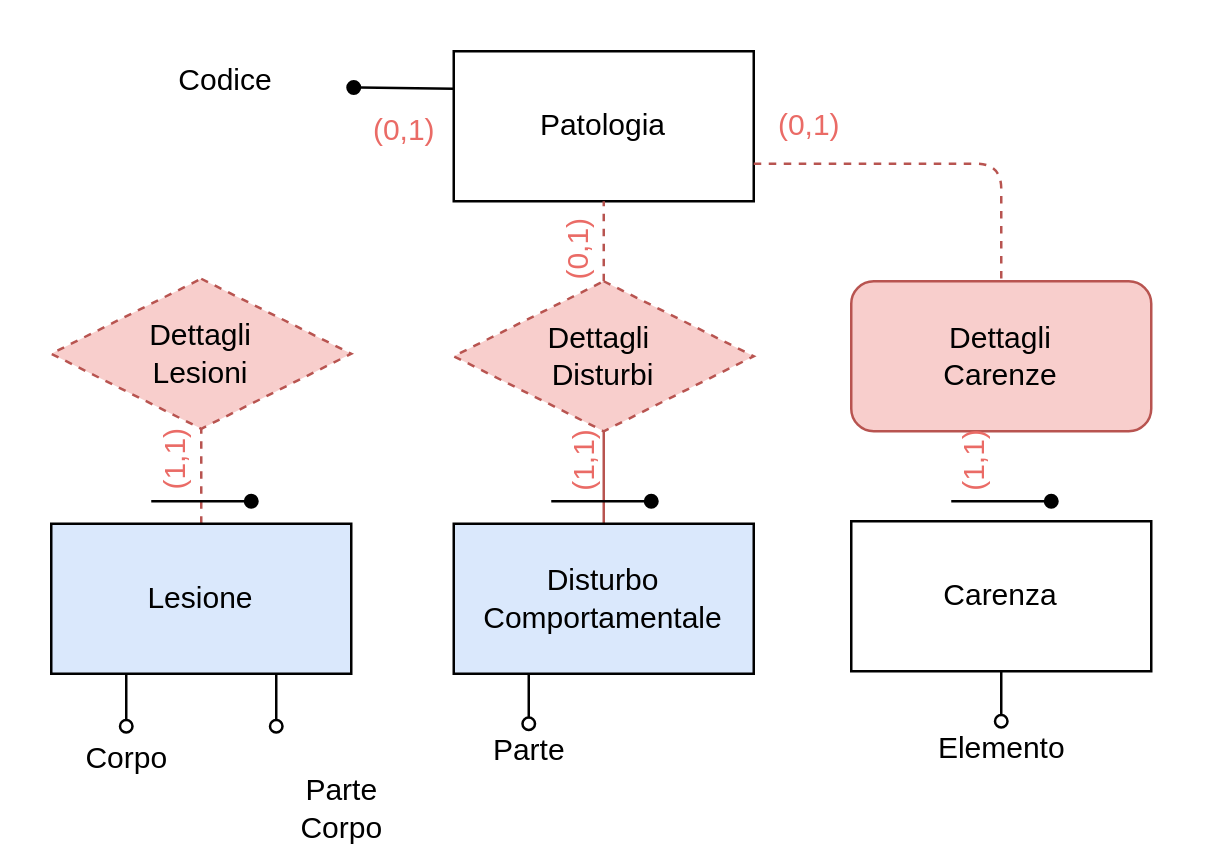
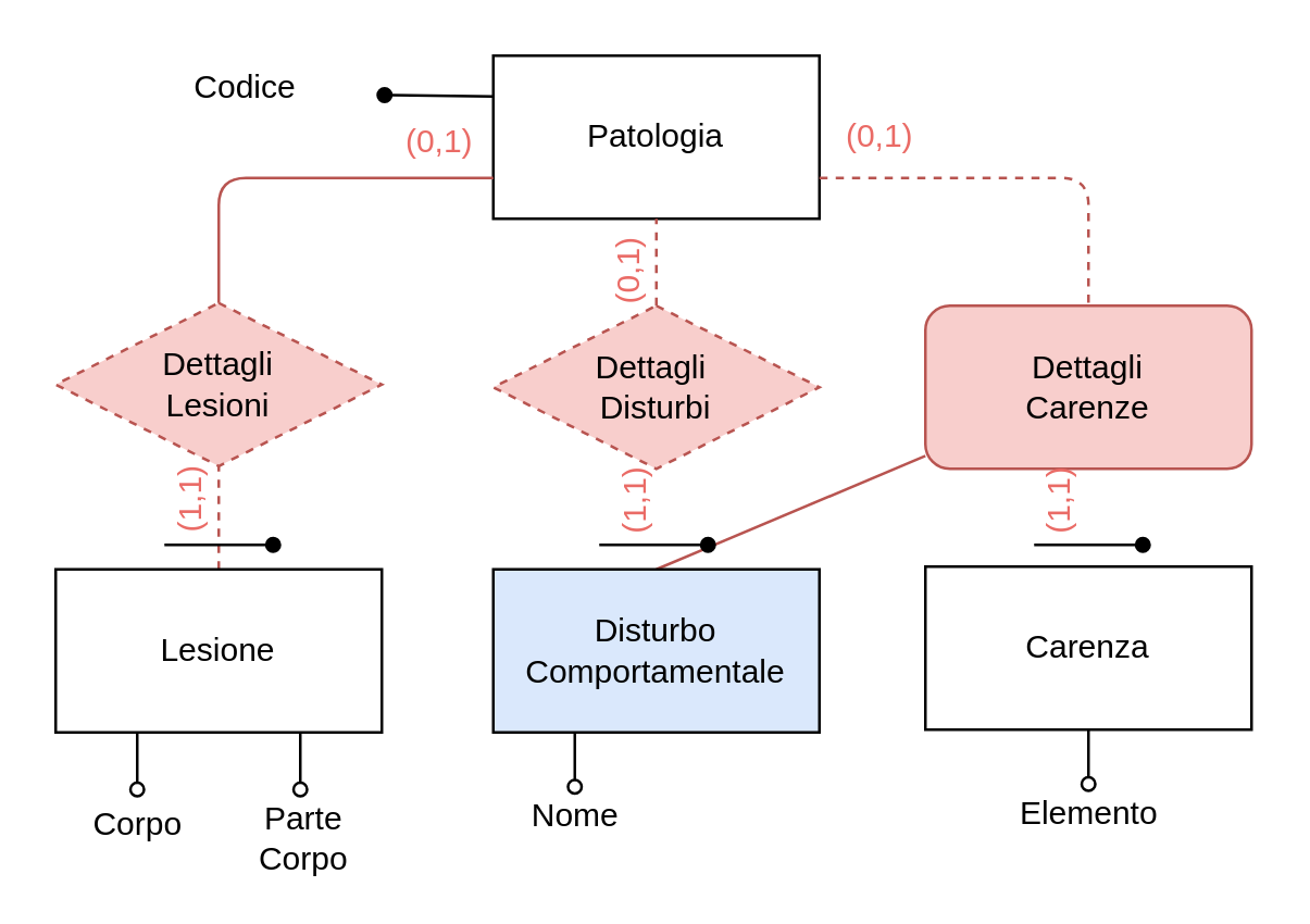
  <mxCell id="0" />
  <mxCell id="1" parent="0" />
  <mxCell id="2" value="Patologia" style="rounded=0;whiteSpace=wrap;html=1;" parent="1" vertex="1"><mxGeometry x="181" y="20" width="120" height="60" as="geometry" /></mxCell>
  <mxCell id="3" value="" style="endArrow=none;html=1;entryX=0;entryY=0.25;entryDx=0;entryDy=0;" parent="1" source="5" target="2" edge="1"><mxGeometry width="50" height="50" relative="1" as="geometry"><mxPoint x="141" y="34.5" as="sourcePoint" /><mxPoint x="184.5" y="-32" as="targetPoint" /></mxGeometry></mxCell>
  <mxCell id="4" value="Codice" style="text;html=1;strokeColor=none;fillColor=none;align=center;verticalAlign=middle;whiteSpace=wrap;rounded=0;" parent="1" vertex="1"><mxGeometry x="69.5" y="22" width="40" height="20" as="geometry" /></mxCell>
  <mxCell id="5" value="" style="ellipse;whiteSpace=wrap;html=1;aspect=fixed;fillColor=#000000;" parent="1" vertex="1"><mxGeometry x="138.5" y="32" width="5" height="5" as="geometry" /></mxCell>
- <mxCell id="6" value="" style="endArrow=none;html=1;fillColor=#f8cecc;strokeColor=#b85450;exitX=0.5;exitY=0;exitDx=0;exitDy=0;entryX=0.5;entryY=1;entryDx=0;entryDy=0;" parent="1" source="9" target="25" edge="1"><mxGeometry width="50" height="50" relative="1" as="geometry"><mxPoint x="270" y="190" as="sourcePoint" /><mxPoint x="241" y="180" as="targetPoint" /></mxGeometry></mxCell>
+ <mxCell id="6" value="" style="endArrow=none;html=1;fillColor=#f8cecc;strokeColor=#b85450;exitX=0.5;exitY=0;exitDx=0;exitDy=0;" parent="1" source="9" target="27" edge="1"><mxGeometry width="50" height="50" relative="1" as="geometry"><mxPoint x="270" y="190" as="sourcePoint" /><mxPoint x="241" y="180" as="targetPoint" /></mxGeometry></mxCell>
  <mxCell id="7" value="" style="endArrow=none;html=1;fillColor=#f8cecc;strokeColor=#b85450;exitX=0.5;exitY=0;exitDx=0;exitDy=0;entryX=0.5;entryY=1;entryDx=0;entryDy=0;dashed=1;" parent="1" source="10" edge="1" target="23"><mxGeometry width="50" height="50" relative="1" as="geometry"><mxPoint x="50" y="190" as="sourcePoint" /><mxPoint x="80" y="180" as="targetPoint" /></mxGeometry></mxCell>
  <mxCell id="8" value="Carenza" style="rounded=0;whiteSpace=wrap;html=1;" parent="1" vertex="1"><mxGeometry x="340" y="208" width="120" height="60" as="geometry" /></mxCell>
  <mxCell id="9" value="Disturbo Comportamentale" style="rounded=0;whiteSpace=wrap;html=1;fillColor=#dae8fc;" parent="1" vertex="1"><mxGeometry x="181" y="209" width="120" height="60" as="geometry" /></mxCell>
- <mxCell id="10" value="Lesione" style="rounded=0;whiteSpace=wrap;html=1;fillColor=#dae8fc;" parent="1" vertex="1"><mxGeometry x="20" y="209" width="120" height="60" as="geometry" /></mxCell>
+ <mxCell id="10" value="Lesione" style="rounded=0;whiteSpace=wrap;html=1;" parent="1" vertex="1"><mxGeometry x="20" y="209" width="120" height="60" as="geometry" /></mxCell>
  <mxCell id="11" value="" style="endArrow=none;html=1;entryX=0.25;entryY=1;entryDx=0;entryDy=0;" parent="1" source="12" target="10" edge="1"><mxGeometry width="50" height="50" relative="1" as="geometry"><mxPoint x="50" y="290" as="sourcePoint" /><mxPoint x="100" y="290" as="targetPoint" /></mxGeometry></mxCell>
  <mxCell id="12" value="" style="ellipse;whiteSpace=wrap;html=1;aspect=fixed;" parent="1" vertex="1"><mxGeometry x="47.5" y="287.5" width="5" height="5" as="geometry" /></mxCell>
  <mxCell id="13" value="Corpo" style="text;html=1;strokeColor=none;fillColor=none;align=center;verticalAlign=middle;whiteSpace=wrap;rounded=0;" parent="1" vertex="1"><mxGeometry x="27.5" y="292.5" width="45" height="20" as="geometry" /></mxCell>
  <mxCell id="14" value="" style="endArrow=none;html=1;entryX=0.75;entryY=1;entryDx=0;entryDy=0;" parent="1" source="15" target="10" edge="1"><mxGeometry width="50" height="50" relative="1" as="geometry"><mxPoint x="110" y="290" as="sourcePoint" /><mxPoint x="230" y="310" as="targetPoint" /></mxGeometry></mxCell>
  <mxCell id="15" value="" style="ellipse;whiteSpace=wrap;html=1;aspect=fixed;" parent="1" vertex="1"><mxGeometry x="107.5" y="287.5" width="5" height="5" as="geometry" /></mxCell>
- <mxCell id="16" value="&lt;font style=&quot;font-size: 12px&quot;&gt;Parte&lt;br&gt;Corpo&lt;br&gt;&lt;/font&gt;" style="text;html=1;strokeColor=none;fillColor=none;align=center;verticalAlign=middle;whiteSpace=wrap;rounded=0;" parent="1" vertex="1"><mxGeometry x="114" y="313" width="45" height="20" as="geometry" /></mxCell>
+ <mxCell id="16" value="&lt;font style=&quot;font-size: 12px&quot;&gt;Parte&lt;br&gt;Corpo&lt;br&gt;&lt;/font&gt;" style="text;html=1;strokeColor=none;fillColor=none;align=center;verticalAlign=middle;whiteSpace=wrap;rounded=0;" parent="1" vertex="1"><mxGeometry x="89" y="298" width="45" height="20" as="geometry" /></mxCell>
  <mxCell id="17" value="" style="endArrow=none;html=1;entryX=0.25;entryY=1;entryDx=0;entryDy=0;" parent="1" source="22" target="9" edge="1"><mxGeometry width="50" height="50" relative="1" as="geometry"><mxPoint x="211" y="289" as="sourcePoint" /><mxPoint x="260" y="280" as="targetPoint" /></mxGeometry></mxCell>
- <mxCell id="18" value="&lt;font style=&quot;font-size: 12px&quot;&gt;Parte&lt;/font&gt;" style="text;html=1;strokeColor=none;fillColor=none;align=center;verticalAlign=middle;whiteSpace=wrap;rounded=0;" parent="1" vertex="1"><mxGeometry x="188.5" y="289" width="45" height="22" as="geometry" /></mxCell>
+ <mxCell id="18" value="&lt;font style=&quot;font-size: 12px&quot;&gt;Nome&lt;/font&gt;" style="text;html=1;strokeColor=none;fillColor=none;align=center;verticalAlign=middle;whiteSpace=wrap;rounded=0;" parent="1" vertex="1"><mxGeometry x="188.5" y="289" width="45" height="22" as="geometry" /></mxCell>
  <mxCell id="19" value="" style="endArrow=none;html=1;entryX=0.5;entryY=1;entryDx=0;entryDy=0;" parent="1" source="21" target="8" edge="1"><mxGeometry width="50" height="50" relative="1" as="geometry"><mxPoint x="400" y="288" as="sourcePoint" /><mxPoint x="425" y="307.5" as="targetPoint" /></mxGeometry></mxCell>
  <mxCell id="20" value="&lt;font style=&quot;font-size: 12px&quot;&gt;Elemento&lt;/font&gt;" style="text;html=1;strokeColor=none;fillColor=none;align=center;verticalAlign=middle;whiteSpace=wrap;rounded=0;" parent="1" vertex="1"><mxGeometry x="377.5" y="289" width="45" height="20" as="geometry" /></mxCell>
  <mxCell id="21" value="" style="ellipse;whiteSpace=wrap;html=1;aspect=fixed;" parent="1" vertex="1"><mxGeometry x="397.5" y="285.5" width="5" height="5" as="geometry" /></mxCell>
  <mxCell id="22" value="" style="ellipse;whiteSpace=wrap;html=1;aspect=fixed;" parent="1" vertex="1"><mxGeometry x="208.5" y="286.5" width="5" height="5" as="geometry" /></mxCell>
  <mxCell id="23" value="Dettagli&lt;br&gt;Lesioni" style="rhombus;whiteSpace=wrap;html=1;fillColor=#f8cecc;strokeColor=#b85450;dashed=1;" vertex="1" parent="1"><mxGeometry x="20" y="111" width="120" height="60" as="geometry" /></mxCell>
+ <mxCell id="24" value="" style="endArrow=none;html=1;exitX=0.5;exitY=0;exitDx=0;exitDy=0;entryX=0;entryY=0.75;entryDx=0;entryDy=0;fillColor=#f8cecc;strokeColor=#b85450;" edge="1" parent="1" source="23" target="2"><mxGeometry width="50" height="50" relative="1" as="geometry"><mxPoint x="-10" y="70" as="sourcePoint" /><mxPoint x="40" y="20" as="targetPoint" /><Array as="points"><mxPoint x="80" y="65" /></Array></mxGeometry></mxCell>
  <mxCell id="25" value="Dettagli&amp;nbsp;&lt;br&gt;Disturbi" style="rhombus;whiteSpace=wrap;html=1;fillColor=#f8cecc;strokeColor=#b85450;dashed=1;" vertex="1" parent="1"><mxGeometry x="181" y="112" width="120" height="60" as="geometry" /></mxCell>
  <mxCell id="26" value="" style="endArrow=none;html=1;entryX=0.5;entryY=1;entryDx=0;entryDy=0;exitX=0.5;exitY=0;exitDx=0;exitDy=0;fillColor=#f8cecc;strokeColor=#b85450;dashed=1;" edge="1" parent="1" source="25" target="2"><mxGeometry width="50" height="50" relative="1" as="geometry"><mxPoint x="380" y="100" as="sourcePoint" /><mxPoint x="330" y="90" as="targetPoint" /></mxGeometry></mxCell>
  <mxCell id="27" value="Dettagli&lt;br&gt;Carenze" style="whiteSpace=wrap;html=1;fillColor=#f8cecc;strokeColor=#b85450;rounded=1;" vertex="1" parent="1"><mxGeometry x="340" y="112" width="120" height="60" as="geometry" /></mxCell>
  <mxCell id="28" value="" style="endArrow=none;html=1;exitX=1;exitY=0.75;exitDx=0;exitDy=0;entryX=0.5;entryY=0;entryDx=0;entryDy=0;fillColor=#f8cecc;strokeColor=#b85450;dashed=1;" edge="1" parent="1" source="2" target="27"><mxGeometry width="50" height="50" relative="1" as="geometry"><mxPoint x="350" y="20" as="sourcePoint" /><mxPoint x="400" y="-30" as="targetPoint" /><Array as="points"><mxPoint x="400" y="65" /></Array></mxGeometry></mxCell>
  <mxCell id="29" value="" style="endArrow=none;html=1;" edge="1" parent="1" target="30"><mxGeometry width="50" height="50" relative="1" as="geometry"><mxPoint x="60" y="200" as="sourcePoint" /><mxPoint x="100" y="200" as="targetPoint" /></mxGeometry></mxCell>
  <mxCell id="30" value="" style="ellipse;whiteSpace=wrap;html=1;aspect=fixed;fillColor=#000000;" vertex="1" parent="1"><mxGeometry x="97.5" y="197.5" width="5" height="5" as="geometry" /></mxCell>
  <mxCell id="31" value="" style="endArrow=none;html=1;" edge="1" parent="1" target="32"><mxGeometry width="50" height="50" relative="1" as="geometry"><mxPoint x="220" y="200" as="sourcePoint" /><mxPoint x="260" y="200" as="targetPoint" /></mxGeometry></mxCell>
  <mxCell id="32" value="" style="ellipse;whiteSpace=wrap;html=1;aspect=fixed;fillColor=#000000;" vertex="1" parent="1"><mxGeometry x="257.5" y="197.5" width="5" height="5" as="geometry" /></mxCell>
  <mxCell id="33" value="" style="endArrow=none;html=1;" edge="1" parent="1" target="34"><mxGeometry width="50" height="50" relative="1" as="geometry"><mxPoint x="380" y="200" as="sourcePoint" /><mxPoint x="420" y="200" as="targetPoint" /></mxGeometry></mxCell>
  <mxCell id="34" value="" style="ellipse;whiteSpace=wrap;html=1;aspect=fixed;fillColor=#000000;" vertex="1" parent="1"><mxGeometry x="417.5" y="197.5" width="5" height="5" as="geometry" /></mxCell>
  <mxCell id="35" value="&lt;font style=&quot;font-size: 12px&quot; color=&quot;#ea6b66&quot;&gt;(0,1)&lt;/font&gt;" style="text;html=1;strokeColor=none;fillColor=none;align=center;verticalAlign=middle;whiteSpace=wrap;rounded=0;" vertex="1" parent="1"><mxGeometry x="138.5" y="42" width="45" height="20" as="geometry" /></mxCell>
  <mxCell id="36" value="&lt;font style=&quot;font-size: 12px&quot; color=&quot;#ea6b66&quot;&gt;(0,1)&lt;/font&gt;" style="text;html=1;strokeColor=none;fillColor=none;align=center;verticalAlign=middle;whiteSpace=wrap;rounded=0;" vertex="1" parent="1"><mxGeometry x="301" y="40" width="45" height="20" as="geometry" /></mxCell>
  <mxCell id="37" value="&lt;font style=&quot;font-size: 12px&quot; color=&quot;#ea6b66&quot;&gt;(0,1)&lt;/font&gt;" style="text;html=1;strokeColor=none;fillColor=none;align=center;verticalAlign=middle;whiteSpace=wrap;rounded=0;rotation=-90;" vertex="1" parent="1"><mxGeometry x="208.5" y="90" width="45" height="20" as="geometry" /></mxCell>
  <mxCell id="38" value="&lt;font style=&quot;font-size: 12px&quot; color=&quot;#ea6b66&quot;&gt;(1,1)&lt;/font&gt;" style="text;html=1;strokeColor=none;fillColor=none;align=center;verticalAlign=middle;whiteSpace=wrap;rounded=0;rotation=-90;" vertex="1" parent="1"><mxGeometry x="47.5" y="174" width="45" height="20" as="geometry" /></mxCell>
  <mxCell id="39" value="&lt;font style=&quot;font-size: 12px&quot; color=&quot;#ea6b66&quot;&gt;(1,1)&lt;/font&gt;" style="text;html=1;strokeColor=none;fillColor=none;align=center;verticalAlign=middle;whiteSpace=wrap;rounded=0;rotation=-90;" vertex="1" parent="1"><mxGeometry x="211" y="174" width="45" height="20" as="geometry" /></mxCell>
  <mxCell id="40" value="&lt;font style=&quot;font-size: 12px&quot; color=&quot;#ea6b66&quot;&gt;(1,1)&lt;/font&gt;" style="text;html=1;strokeColor=none;fillColor=none;align=center;verticalAlign=middle;whiteSpace=wrap;rounded=0;rotation=-90;" vertex="1" parent="1"><mxGeometry x="367" y="174" width="45" height="20" as="geometry" /></mxCell>
